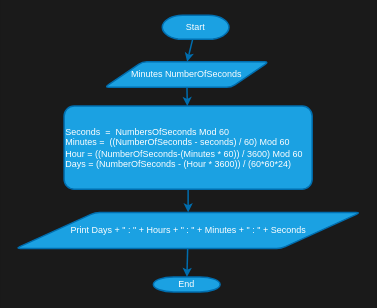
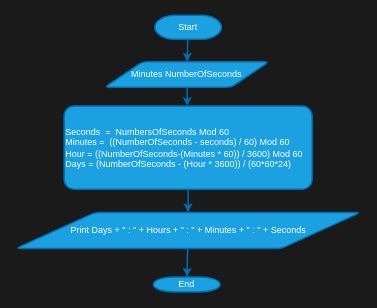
  <mxCell id="0" />
  <mxCell id="1" parent="0" />
  <mxCell id="2" value="" style="edgeStyle=none;html=1;strokeWidth=2;fillColor=#1ba1e2;strokeColor=#006EAF;" parent="1" source="3" edge="1"><mxGeometry relative="1" as="geometry"><mxPoint x="249.131" y="82" as="targetPoint" /></mxGeometry></mxCell>
- <mxCell id="3" value="Start" style="strokeWidth=2;html=1;shape=mxgraph.flowchart.terminator;whiteSpace=wrap;fillColor=#1ba1e2;fontColor=#ffffff;strokeColor=#006EAF;" parent="1" vertex="1"><mxGeometry x="216" y="20" width="89" height="32" as="geometry" /></mxCell>
+ <mxCell id="3" value="Start" style="strokeWidth=2;html=1;shape=mxgraph.flowchart.terminator;whiteSpace=wrap;fillColor=#1ba1e2;fontColor=#ffffff;strokeColor=#006EAF;" parent="1" vertex="1"><mxGeometry x="206" y="20" width="89" height="32" as="geometry" /></mxCell>
  <mxCell id="4" value="" style="edgeStyle=none;html=1;strokeWidth=2;fillColor=#1ba1e2;strokeColor=#006EAF;" edge="1" parent="1" source="5" target="7"><mxGeometry relative="1" as="geometry" /></mxCell>
  <mxCell id="5" value="Minutes NumberOfSeconds" style="shape=parallelogram;html=1;strokeWidth=2;perimeter=parallelogramPerimeter;whiteSpace=wrap;rounded=1;arcSize=12;size=0.23;fillColor=#1ba1e2;fontColor=#ffffff;strokeColor=#006EAF;" parent="1" vertex="1"><mxGeometry x="139" y="82" width="219.25" height="34" as="geometry" /></mxCell>
  <mxCell id="6" value="" style="edgeStyle=none;html=1;strokeWidth=2;fillColor=#1ba1e2;strokeColor=#006EAF;" edge="1" parent="1" source="7" target="9"><mxGeometry relative="1" as="geometry" /></mxCell>
  <mxCell id="7" value="&lt;div style=&quot;&quot;&gt;Seconds&amp;nbsp; =&amp;nbsp; NumbersOfSeconds Mod 60&amp;nbsp;&lt;/div&gt;&lt;div style=&quot;&quot;&gt;Minutes =&amp;nbsp; ((NumberOfSeconds - seconds) / 60) Mod 60&lt;/div&gt;&lt;div style=&quot;&quot;&gt;Hour = ((NumberOfSeconds-(Minutes * 60)) / 3600) Mod 60&lt;/div&gt;&lt;div style=&quot;&quot;&gt;Days = (NumberOfSeconds - (Hour * 3600)) / (60*60*24)&lt;/div&gt;" style="whiteSpace=wrap;html=1;fillColor=#1ba1e2;strokeColor=#006EAF;fontColor=#ffffff;strokeWidth=2;rounded=1;arcSize=12;align=left;" vertex="1" parent="1"><mxGeometry x="85" y="141" width="331" height="111" as="geometry" /></mxCell>
  <mxCell id="8" value="" style="edgeStyle=none;html=1;strokeWidth=2;fillColor=#1ba1e2;strokeColor=#006EAF;" edge="1" parent="1" source="9" target="10"><mxGeometry relative="1" as="geometry" /></mxCell>
  <mxCell id="9" value="Print Days + &quot; : &quot; + Hours + &quot; : &quot; + Minutes + &quot; : &quot; + Seconds" style="shape=parallelogram;html=1;strokeWidth=2;perimeter=parallelogramPerimeter;whiteSpace=wrap;rounded=1;arcSize=12;size=0.23;fillColor=#1ba1e2;fontColor=#ffffff;strokeColor=#006EAF;" vertex="1" parent="1"><mxGeometry x="20.5" y="283" width="460" height="48" as="geometry" /></mxCell>
  <mxCell id="10" value="End" style="strokeWidth=2;html=1;shape=mxgraph.flowchart.terminator;whiteSpace=wrap;fillColor=#1ba1e2;fontColor=#ffffff;strokeColor=#006EAF;" vertex="1" parent="1"><mxGeometry x="204.13" y="369" width="89" height="20" as="geometry" /></mxCell>
